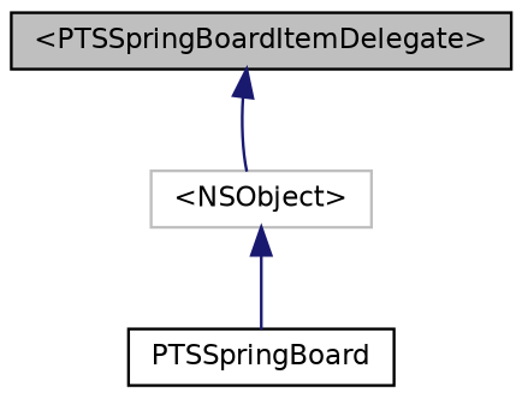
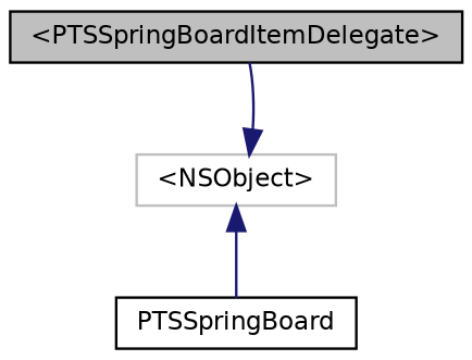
  digraph {
    node [color=black fillcolor=white fontname=Helvetica fontsize=10 shape=record style=filled]
    edge [color=midnightblue dir=back fontname=Helvetica fontsize=10 labelfontname=Helvetica labelfontsize=10 style=solid]
    n1 [fillcolor=grey75 fontcolor=black height=0.2 label="\<PTSSpringBoardItemDelegate\>" width=0.4]
    n2 [height=0.2 label=PTSSpringBoard width=0.4]
    n3 [color=grey75 height=0.2 label="\<NSObject\>" width=0.4]
-   n1 -> n3
+   n3 -> n1
    n3 -> n2
  }
